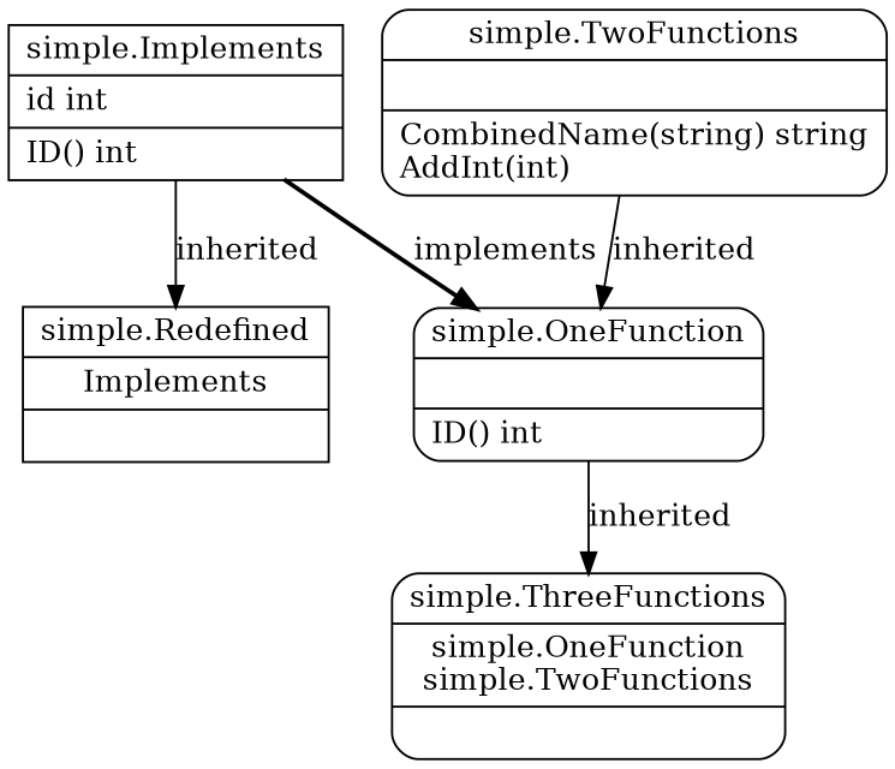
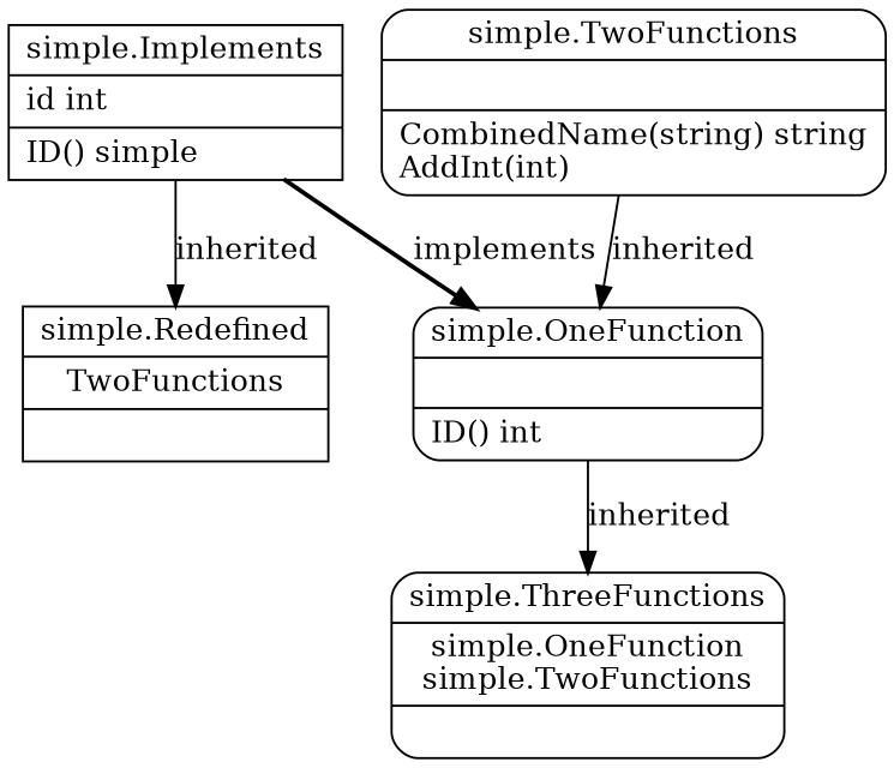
  digraph {
    node [shape=Mrecord]
    edge [style=solid]
-   n1 [label="{simple.Implements|id int\l|ID() int\l}" shape=record]
-   n2 [label="{simple.Redefined|Implements|}" shape=record]
+   n1 [label="{simple.Implements|id int\l|ID() simple\l}" shape=record]
+   n2 [label="{simple.Redefined|TwoFunctions|}" shape=record]
    n3 [label="{simple.OneFunction||ID() int\l}"]
    n4 [label="{simple.ThreeFunctions|simple.OneFunction\nsimple.TwoFunctions\n|}"]
    n5 [label="{simple.TwoFunctions||CombinedName(string) string\lAddInt(int) \l}"]
    n1 -> n2 [label=inherited]
    n1 -> n3 [label=implements style=bold]
    n3 -> n4 [label=inherited]
    n5 -> n3 [label=inherited]
  }
